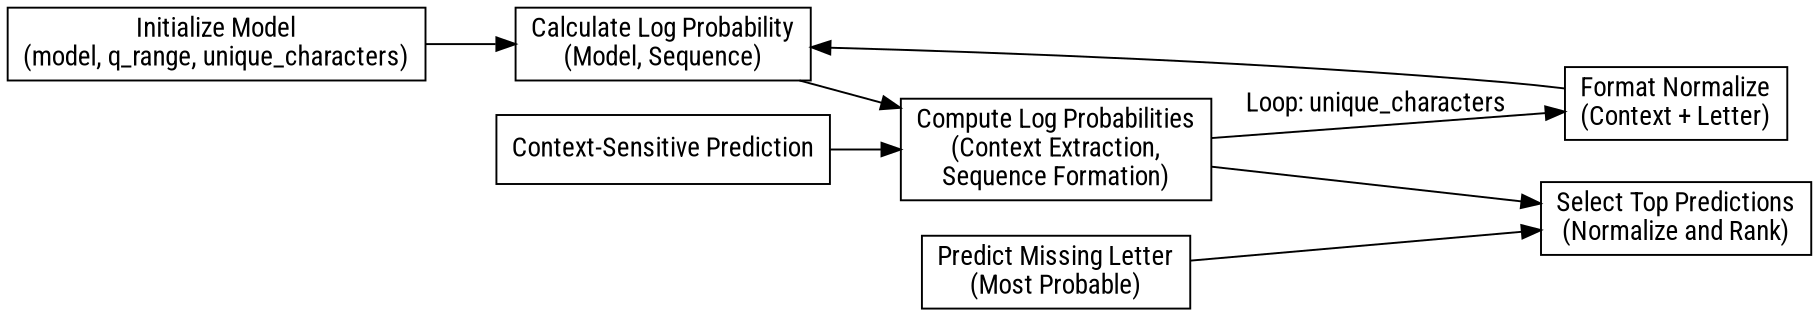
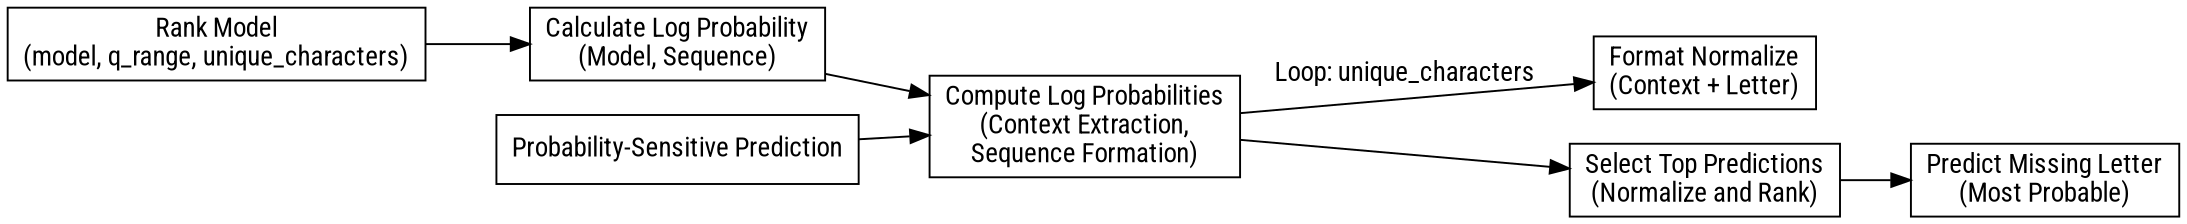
  digraph {
    fontname="Roboto Condensed"
    rankdir=LR
    node [fontname="Roboto Condensed" shape=box]
    edge [fontname="Roboto Condensed"]
-   n1 [label="Initialize Model\n(model, q_range, unique_characters)"]
+   n1 [label="Rank Model\n(model, q_range, unique_characters)"]
    n2 [label="Calculate Log Probability\n(Model, Sequence)"]
-   n3 [label="Context-Sensitive Prediction"]
+   n3 [label="Probability-Sensitive Prediction"]
    n4 [label="Compute Log Probabilities\n(Context Extraction,\nSequence Formation)"]
    n5 [label="Format Normalize\n(Context + Letter)"]
    n6 [label="Select Top Predictions\n(Normalize and Rank)"]
    n7 [label="Predict Missing Letter\n(Most Probable)"]
    n1 -> n2
    n2 -> n4
    n3 -> n4
    n4 -> n5 [label="Loop: unique_characters"]
    n4 -> n6
-   n5 -> n2
-   n7 -> n6
+   n6 -> n7
  }
